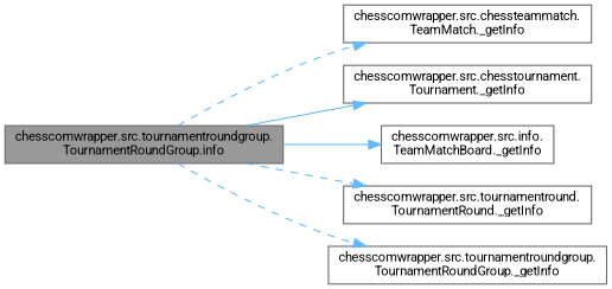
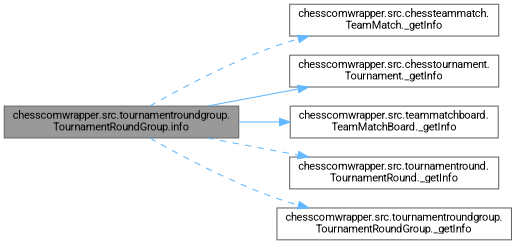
  digraph {
    fontname=Roboto
    rankdir=LR
    node [color=grey40 fillcolor=white fontname=Roboto fontsize=10 shape=box style=filled]
    edge [color=steelblue1 fontname=Roboto fontsize=10 labelfontname=Helvetica labelfontsize=10 style=dashed]
    n1 [color=gray40 fillcolor=grey60 fontcolor=black height=0.2 label="chesscomwrapper.src.tournamentroundgroup.\lTournamentRoundGroup.info" width=0.4]
    n2 [height=0.2 label="chesscomwrapper.src.chessteammatch.\lTeamMatch._getInfo" width=0.4]
    n3 [height=0.2 label="chesscomwrapper.src.chesstournament.\lTournament._getInfo" width=0.4]
-   n4 [height=0.2 label="chesscomwrapper.src.info.\lTeamMatchBoard._getInfo" width=0.4]
+   n4 [height=0.2 label="chesscomwrapper.src.teammatchboard.\lTeamMatchBoard._getInfo" width=0.4]
    n5 [height=0.2 label="chesscomwrapper.src.tournamentround.\lTournamentRound._getInfo" width=0.4]
    n6 [height=0.2 label="chesscomwrapper.src.tournamentroundgroup.\lTournamentRoundGroup._getInfo" width=0.4]
    n1 -> n2
    n1 -> n3 [style=solid]
    n1 -> n4 [style=solid]
    n1 -> n5
    n1 -> n6
  }
